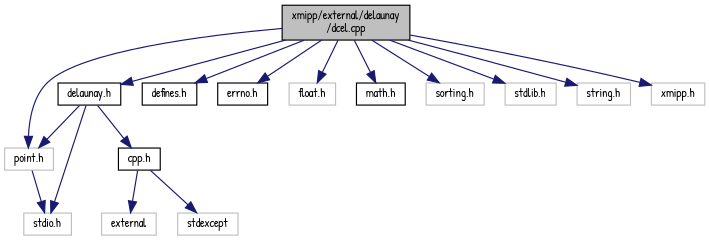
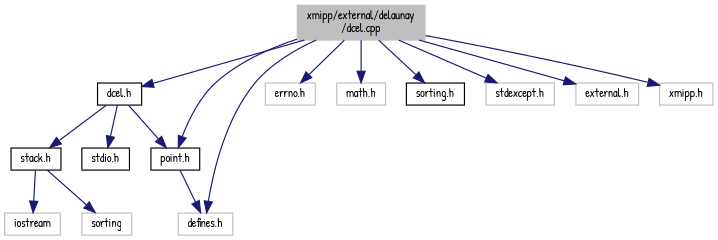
  digraph {
    fontname="Patrick Hand"
    node [color=grey75 fillcolor=white fontname="Patrick Hand" fontsize=10 shape=record style=filled]
    edge [color=midnightblue fontname="Patrick Hand" fontsize=10 labelfontname=Helvetica labelfontsize=10 style=solid]
-   n1 [color=black fillcolor=grey75 fontcolor=black height=0.2 label="xmipp/external/delaunay\l/dcel.cpp" width=0.4]
-   n2 [color=black height=0.2 label="delaunay.h" width=0.4]
-   n3 [height=0.2 label="point.h" width=0.4]
-   n4 [color=black height=0.2 label="defines.h" width=0.4]
-   n5 [color=black height=0.2 label="errno.h" width=0.4]
-   n6 [height=0.2 label="float.h" width=0.4]
-   n7 [color=black height=0.2 label="math.h" width=0.4]
-   n8 [height=0.2 label="sorting.h" width=0.4]
-   n9 [height=0.2 label="stdlib.h" width=0.4]
-   n10 [height=0.2 label="string.h" width=0.4]
+   n1 [fillcolor=grey75 fontcolor=black height=0.2 label="xmipp/external/delaunay\l/dcel.cpp" width=0.4]
+   n2 [color=black height=0.2 label="dcel.h" width=0.4]
+   n3 [color=black height=0.2 label="point.h" width=0.4]
+   n4 [height=0.2 label="defines.h" width=0.4]
+   n5 [height=0.2 label="errno.h" width=0.4]
+   n7 [height=0.2 label="math.h" width=0.4]
+   n8 [color=black height=0.2 label="sorting.h" width=0.4]
+   n9 [height=0.2 label="stdexcept.h" width=0.4]
+   n10 [height=0.2 label="external.h" width=0.4]
    n11 [height=0.2 label="xmipp.h" width=0.4]
-   n12 [color=black height=0.2 label="cpp.h" width=0.4]
-   n13 [height=0.2 label="stdio.h" width=0.4]
-   n14 [height=0.2 label=external width=0.4]
-   n15 [height=0.2 label=stdexcept width=0.4]
+   n12 [color=black height=0.2 label="stack.h" width=0.4]
+   n13 [color=black height=0.2 label="stdio.h" width=0.4]
+   n14 [height=0.2 label=iostream width=0.4]
+   n15 [height=0.2 label=sorting width=0.4]
    n1 -> n2
    n1 -> n3
    n1 -> n4
    n1 -> n5
-   n1 -> n6
    n1 -> n7
    n1 -> n8
    n1 -> n9
    n1 -> n10
    n1 -> n11
    n2 -> n3
    n2 -> n12
    n2 -> n13
-   n3 -> n13
+   n3 -> n4
    n12 -> n14
    n12 -> n15
  }
